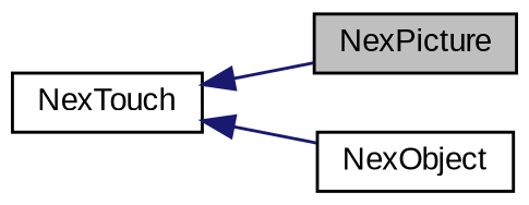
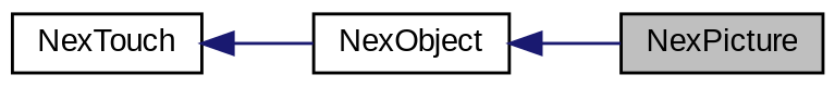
  digraph {
    fontname="Liberation Sans"
    rankdir=LR
    node [color=black fillcolor=white fontname="Liberation Sans" fontsize=10 shape=record style=filled]
    edge [color=midnightblue dir=back fontname="Liberation Sans" fontsize=10 labelfontname=Helvetica labelfontsize=10 style=solid]
    n1 [fillcolor=grey75 fontcolor=black height=0.2 label=NexPicture width=0.4]
    n2 [height=0.2 label=NexTouch width=0.4]
    n3 [height=0.2 label=NexObject width=0.4]
-   n2 -> n1
+   n3 -> n1
    n2 -> n3
  }
